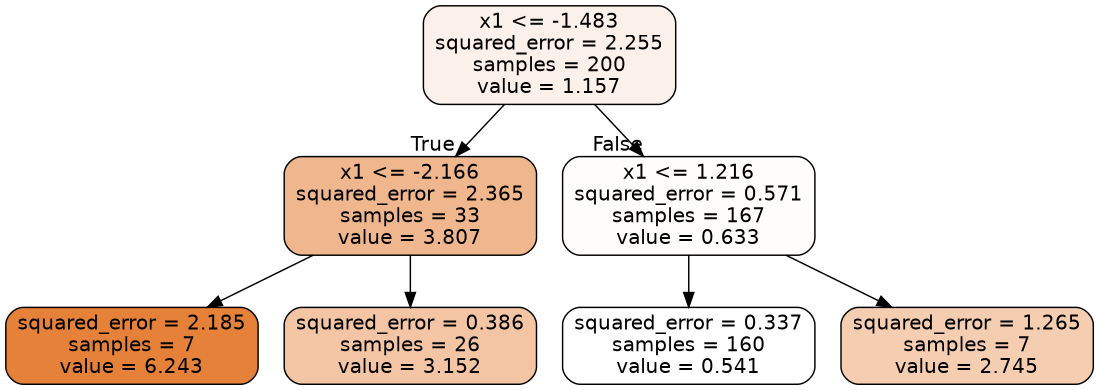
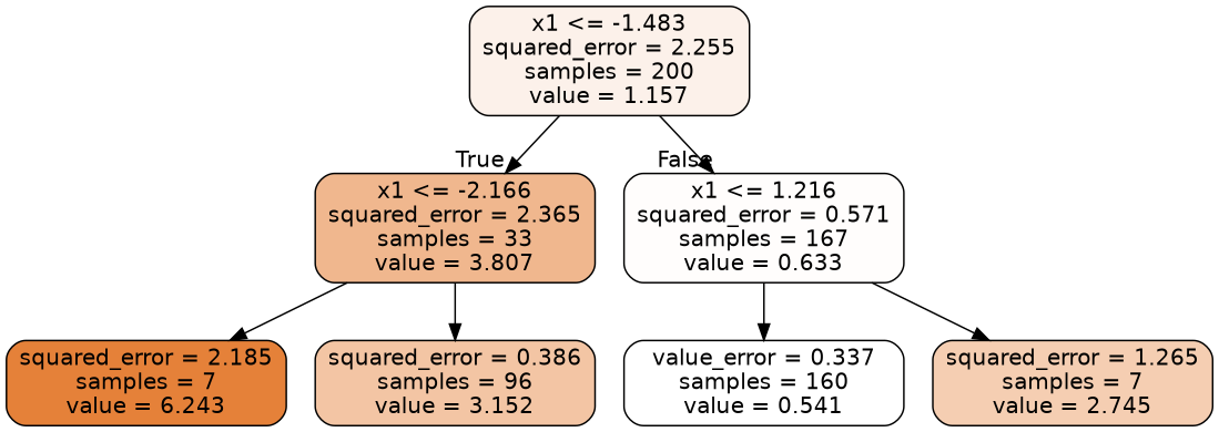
  digraph {
    node [color=black fontname=helvetica shape=box style="filled, rounded"]
    edge [fontname=helvetica]
    n1 [fillcolor="#fcf1ea" label="x1 <= -1.483\nsquared_error = 2.255\nsamples = 200\nvalue = 1.157"]
    n2 [fillcolor="#f0b78e" label="x1 <= -2.166\nsquared_error = 2.365\nsamples = 33\nvalue = 3.807"]
    n3 [fillcolor="#fffdfc" label="x1 <= 1.216\nsquared_error = 0.571\nsamples = 167\nvalue = 0.633"]
    n4 [fillcolor="#e58139" label="squared_error = 2.185\nsamples = 7\nvalue = 6.243"]
-   n5 [fillcolor="#f3c5a4" label="squared_error = 0.386\nsamples = 26\nvalue = 3.152"]
-   n6 [fillcolor="#ffffff" label="squared_error = 0.337\nsamples = 160\nvalue = 0.541"]
+   n5 [fillcolor="#f3c5a4" label="squared_error = 0.386\nsamples = 96\nvalue = 3.152"]
+   n6 [fillcolor="#ffffff" label="value_error = 0.337\nsamples = 160\nvalue = 0.541"]
    n7 [fillcolor="#f5ceb2" label="squared_error = 1.265\nsamples = 7\nvalue = 2.745"]
    n1 -> n2 [headlabel=True labelangle=45 labeldistance=2.5]
    n1 -> n3 [headlabel=False labelangle=-45 labeldistance=2.5]
    n2 -> n4
    n2 -> n5
    n3 -> n6
    n3 -> n7
  }
